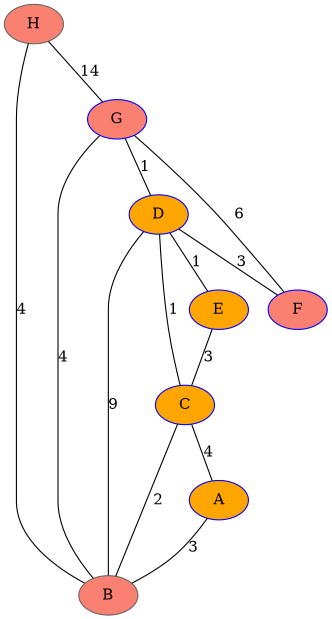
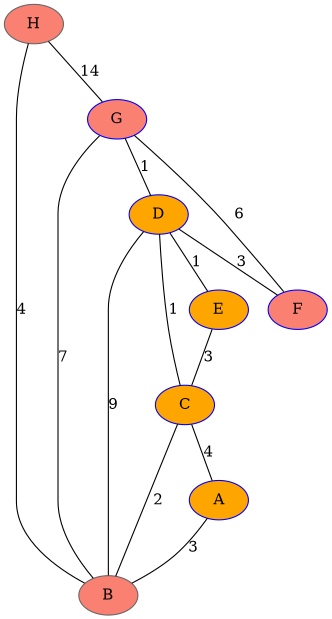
  graph {
    node [color=blue fillcolor=salmon style=filled]
    B [color=gray40]
    A [fillcolor=orange]
    C [fillcolor=orange]
    D [fillcolor=orange]
    E [fillcolor=orange]
    F
    G
    H [color=gray40]
    A -- B [label=3]
    C -- B [label=2]
    C -- A [label=4]
    D -- B [label=9]
    D -- C [label=1]
    D -- E [label=1]
    D -- F [label=3]
    E -- C [label=3]
-   G -- B [label=4]
+   G -- B [label=7]
    G -- D [label=1]
    G -- F [label=6]
    H -- B [label=4]
    H -- G [label=14]
  }
